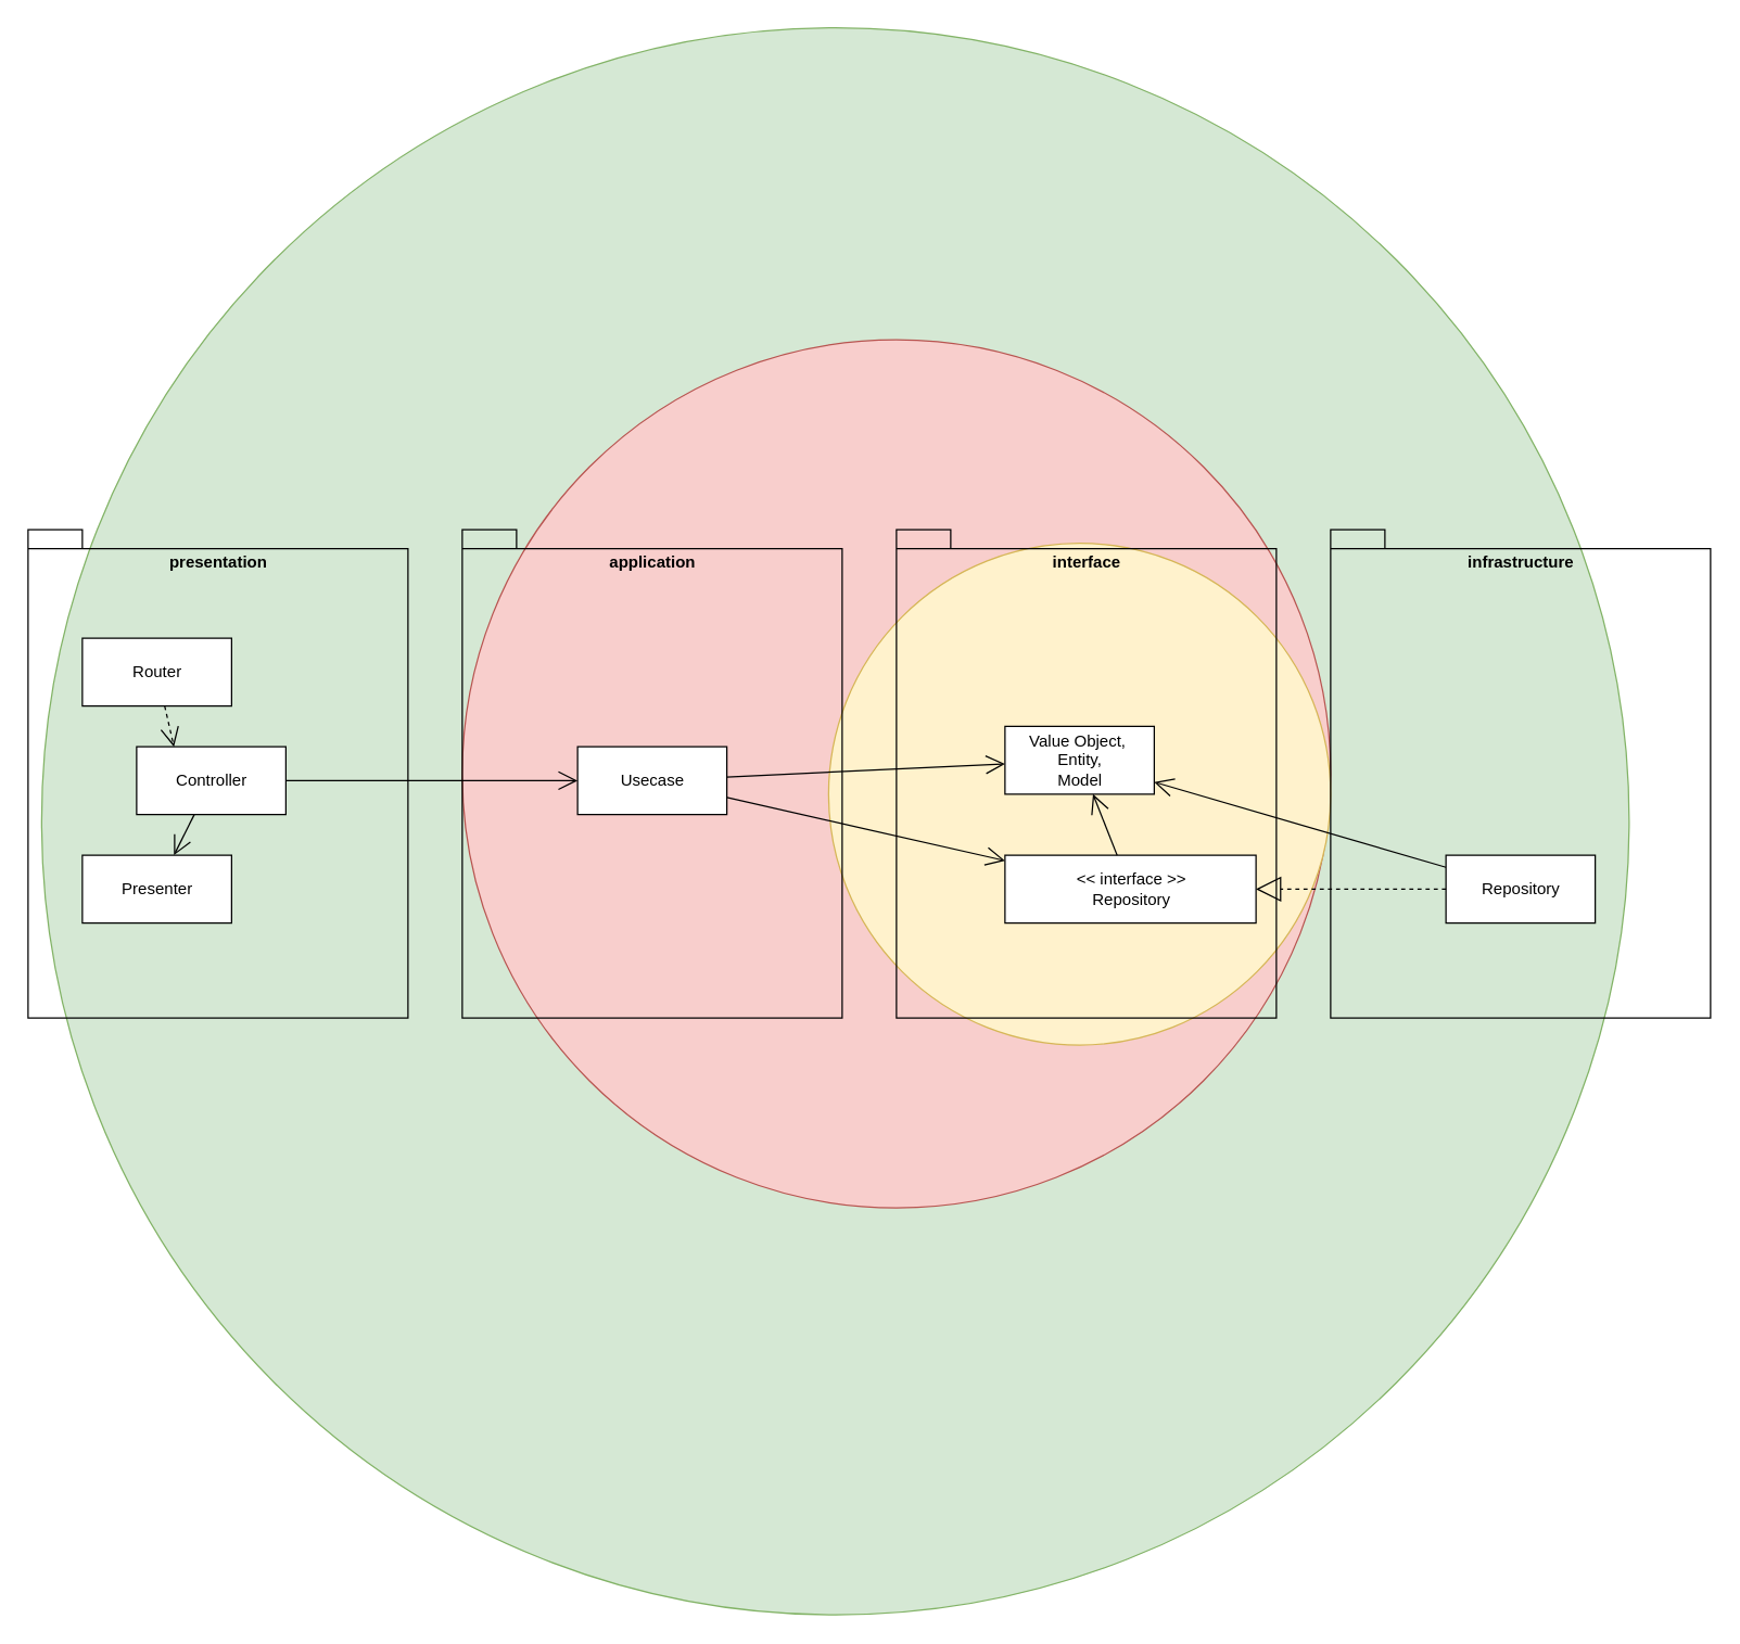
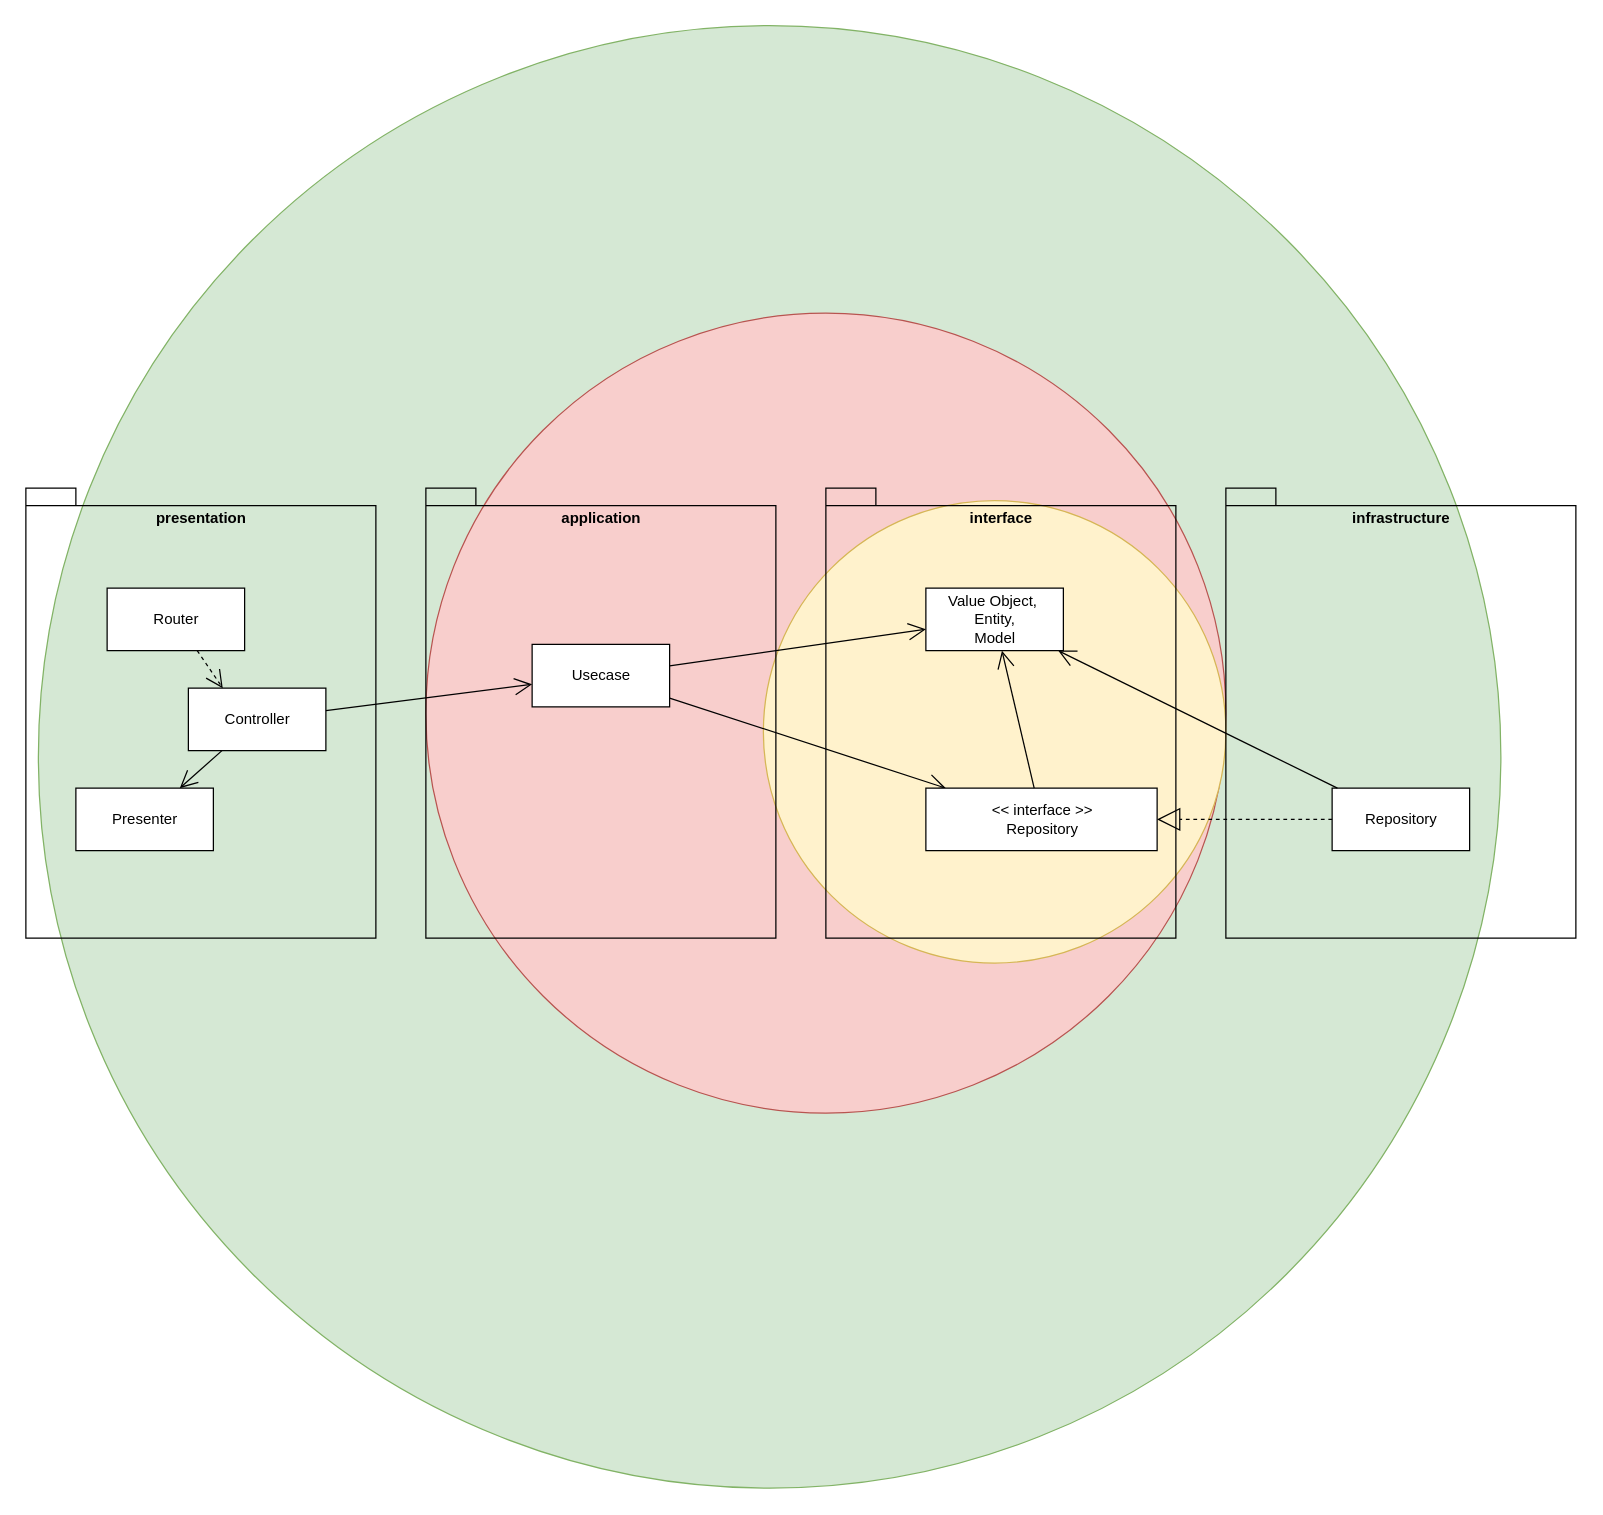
  <mxCell id="0" />
  <mxCell id="1" parent="0" />
  <mxCell id="2" value="" style="ellipse;whiteSpace=wrap;html=1;aspect=fixed;fillColor=#d5e8d4;strokeColor=#82b366;" parent="1" vertex="1"><mxGeometry x="30" y="20" width="1170" height="1170" as="geometry" /></mxCell>
  <mxCell id="3" value="" style="ellipse;whiteSpace=wrap;html=1;aspect=fixed;fillColor=#f8cecc;strokeColor=#b85450;" parent="1" vertex="1"><mxGeometry x="340" y="250" width="640" height="640" as="geometry" /></mxCell>
  <mxCell id="4" value="" style="ellipse;whiteSpace=wrap;html=1;aspect=fixed;fillColor=#fff2cc;strokeColor=#d6b656;" parent="1" vertex="1"><mxGeometry x="610" y="400" width="370" height="370" as="geometry" /></mxCell>
  <mxCell id="5" value="interface" style="shape=folder;fontStyle=1;spacingTop=10;tabWidth=40;tabHeight=14;tabPosition=left;html=1;verticalAlign=top;fillColor=none;" parent="1" vertex="1"><mxGeometry x="660" y="390" width="280" height="360" as="geometry" /></mxCell>
  <mxCell id="6" value="presentation" style="shape=folder;fontStyle=1;spacingTop=10;tabWidth=40;tabHeight=14;tabPosition=left;html=1;verticalAlign=top;fillColor=none;" parent="1" vertex="1"><mxGeometry x="20" y="390" width="280" height="360" as="geometry" /></mxCell>
  <mxCell id="7" value="application" style="shape=folder;fontStyle=1;spacingTop=10;tabWidth=40;tabHeight=14;tabPosition=left;html=1;verticalAlign=top;fillColor=none;" parent="1" vertex="1"><mxGeometry x="340" y="390" width="280" height="360" as="geometry" /></mxCell>
  <mxCell id="8" value="infrastructure" style="shape=folder;fontStyle=1;spacingTop=10;tabWidth=40;tabHeight=14;tabPosition=left;html=1;verticalAlign=top;fillColor=none;" parent="1" vertex="1"><mxGeometry x="980" y="390" width="280" height="360" as="geometry" /></mxCell>
- <mxCell id="9" value="Controller" style="html=1;" parent="1" vertex="1"><mxGeometry x="100" y="550" width="110" height="50" as="geometry" /></mxCell>
- <mxCell id="10" value="Router" style="html=1;" parent="1" vertex="1"><mxGeometry x="60" y="470" width="110" height="50" as="geometry" /></mxCell>
+ <mxCell id="9" value="Controller" style="html=1;" parent="1" vertex="1"><mxGeometry x="150" y="550" width="110" height="50" as="geometry" /></mxCell>
+ <mxCell id="10" value="Router" style="html=1;" parent="1" vertex="1"><mxGeometry x="85" y="470" width="110" height="50" as="geometry" /></mxCell>
  <mxCell id="11" value="Presenter" style="html=1;" parent="1" vertex="1"><mxGeometry x="60" y="630" width="110" height="50" as="geometry" /></mxCell>
- <mxCell id="12" value="Usecase" style="html=1;" parent="1" vertex="1"><mxGeometry x="425" y="550" width="110" height="50" as="geometry" /></mxCell>
+ <mxCell id="12" value="Usecase" style="html=1;" parent="1" vertex="1"><mxGeometry x="425" y="515" width="110" height="50" as="geometry" /></mxCell>
  <mxCell id="13" value="" style="endArrow=open;endFill=1;endSize=12;html=1;entryX=0.25;entryY=0;entryDx=0;entryDy=0;dashed=1;" parent="1" source="10" target="9" edge="1"><mxGeometry width="160" relative="1" as="geometry"><mxPoint x="360" y="650" as="sourcePoint" /><mxPoint x="520" y="650" as="targetPoint" /></mxGeometry></mxCell>
  <mxCell id="14" value="" style="endArrow=open;endFill=1;endSize=12;html=1;" parent="1" source="9" target="11" edge="1"><mxGeometry width="160" relative="1" as="geometry"><mxPoint x="165.556" y="570" as="sourcePoint" /><mxPoint x="134.444" y="530" as="targetPoint" /></mxGeometry></mxCell>
  <mxCell id="15" value="" style="endArrow=open;endFill=1;endSize=12;html=1;" parent="1" source="9" target="12" edge="1"><mxGeometry width="160" relative="1" as="geometry"><mxPoint x="166.818" y="620" as="sourcePoint" /><mxPoint x="123.182" y="680" as="targetPoint" /></mxGeometry></mxCell>
  <mxCell id="16" value="" style="endArrow=open;endFill=1;endSize=12;html=1;" parent="1" source="12" target="20" edge="1"><mxGeometry width="160" relative="1" as="geometry"><mxPoint x="580" y="607.407" as="sourcePoint" /><mxPoint x="740" y="672.593" as="targetPoint" /></mxGeometry></mxCell>
- <mxCell id="17" value="Value Object,&amp;nbsp;&lt;div&gt;Entity,&lt;/div&gt;&lt;div&gt;Model&lt;/div&gt;" style="html=1;" parent="1" vertex="1"><mxGeometry x="740" y="535" width="110" height="50" as="geometry" /></mxCell>
+ <mxCell id="17" value="Value Object,&amp;nbsp;&lt;div&gt;Entity,&lt;/div&gt;&lt;div&gt;Model&lt;/div&gt;" style="html=1;" parent="1" vertex="1"><mxGeometry x="740" y="470" width="110" height="50" as="geometry" /></mxCell>
  <mxCell id="18" value="" style="endArrow=open;endFill=1;endSize=12;html=1;" parent="1" source="12" target="17" edge="1"><mxGeometry width="160" relative="1" as="geometry"><mxPoint x="580" y="592.857" as="sourcePoint" /><mxPoint x="1030" y="657.143" as="targetPoint" /></mxGeometry></mxCell>
  <mxCell id="19" value="Repository" style="html=1;" parent="1" vertex="1"><mxGeometry x="1065" y="630" width="110" height="50" as="geometry" /></mxCell>
  <mxCell id="20" value="&amp;lt;&amp;lt; interface &amp;gt;&amp;gt;&lt;br&gt;Repository" style="html=1;" parent="1" vertex="1"><mxGeometry x="740" y="630" width="185" height="50" as="geometry" /></mxCell>
  <mxCell id="21" value="" style="endArrow=open;endFill=1;endSize=12;html=1;" parent="1" source="20" target="17" edge="1"><mxGeometry width="160" relative="1" as="geometry"><mxPoint x="1030" y="505" as="sourcePoint" /><mxPoint x="860" y="505" as="targetPoint" /></mxGeometry></mxCell>
  <mxCell id="22" value="" style="endArrow=block;endSize=16;endFill=0;html=1;dashed=1;" parent="1" source="19" target="20" edge="1"><mxGeometry width="160" relative="1" as="geometry"><mxPoint x="730" y="550" as="sourcePoint" /><mxPoint x="890" y="550" as="targetPoint" /></mxGeometry></mxCell>
  <mxCell id="23" value="" style="endArrow=open;endFill=1;endSize=12;html=1;" parent="1" source="19" target="17" edge="1"><mxGeometry width="160" relative="1" as="geometry"><mxPoint x="805" y="640" as="sourcePoint" /><mxPoint x="805" y="530" as="targetPoint" /></mxGeometry></mxCell>
